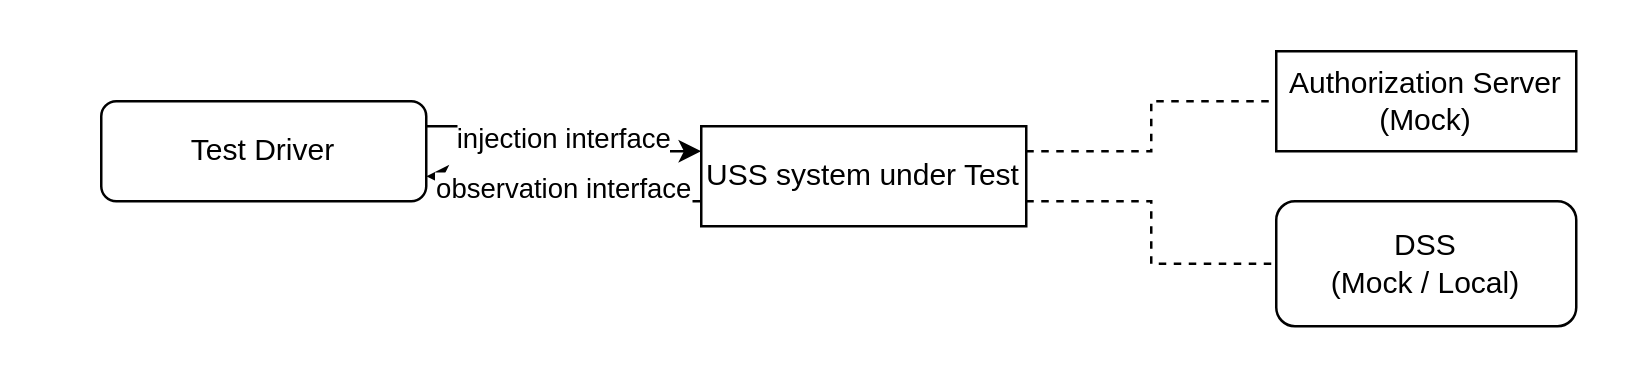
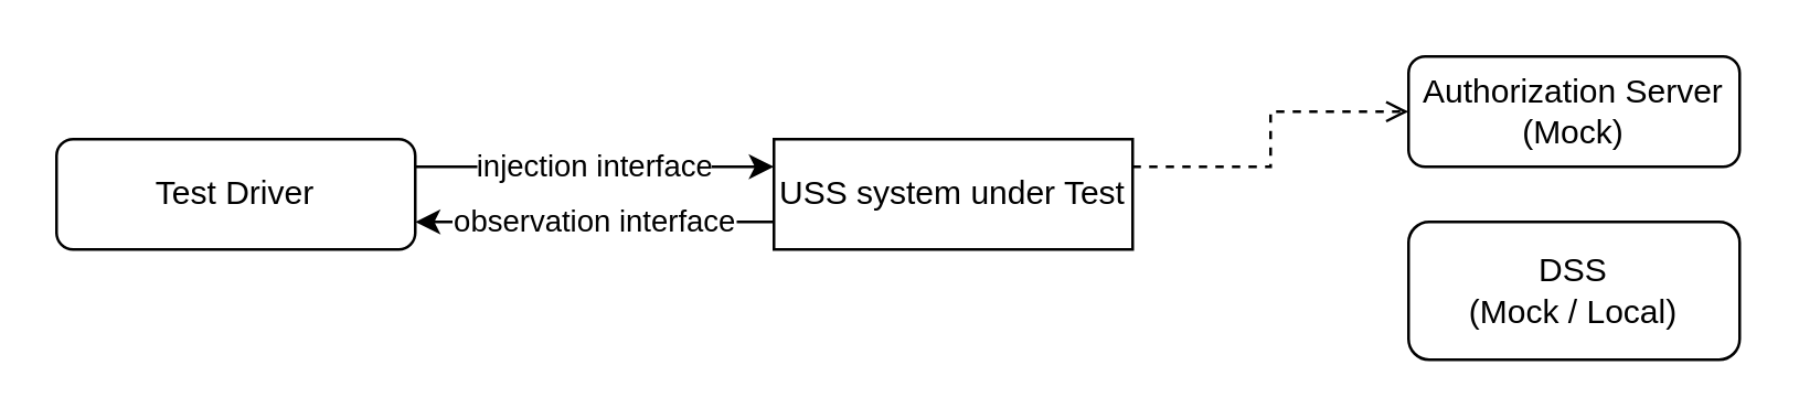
  <mxCell id="0" />
  <mxCell id="1" parent="0" />
  <mxCell id="2" value="injection interface" style="edgeStyle=orthogonalEdgeStyle;rounded=0;orthogonalLoop=1;jettySize=auto;html=1;exitX=1;exitY=0.25;exitDx=0;exitDy=0;entryX=0;entryY=0.25;entryDx=0;entryDy=0;" parent="1" source="3" target="7" edge="1"><mxGeometry relative="1" as="geometry" /></mxCell>
- <mxCell id="3" value="Test Driver" style="rounded=1;whiteSpace=wrap;html=1;" parent="1" vertex="1"><mxGeometry x="40" y="40" width="130" height="40" as="geometry" /></mxCell>
+ <mxCell id="3" value="Test Driver" style="rounded=1;whiteSpace=wrap;html=1;" parent="1" vertex="1"><mxGeometry x="20" y="50" width="130" height="40" as="geometry" /></mxCell>
  <mxCell id="4" value="observation interface" style="edgeStyle=orthogonalEdgeStyle;rounded=0;orthogonalLoop=1;jettySize=auto;html=1;exitX=0;exitY=0.75;exitDx=0;exitDy=0;entryX=1;entryY=0.75;entryDx=0;entryDy=0;" parent="1" source="7" target="3" edge="1"><mxGeometry relative="1" as="geometry" /></mxCell>
- <mxCell id="5" style="edgeStyle=orthogonalEdgeStyle;rounded=0;orthogonalLoop=1;jettySize=auto;html=1;exitX=1;exitY=0.25;exitDx=0;exitDy=0;entryX=0;entryY=0.5;entryDx=0;entryDy=0;endArrow=none;endFill=0;dashed=1;" parent="1" source="7" target="8" edge="1"><mxGeometry relative="1" as="geometry" /></mxCell>
- <mxCell id="6" style="edgeStyle=orthogonalEdgeStyle;rounded=0;orthogonalLoop=1;jettySize=auto;html=1;exitX=1;exitY=0.75;exitDx=0;exitDy=0;entryX=0;entryY=0.5;entryDx=0;entryDy=0;endArrow=none;endFill=0;dashed=1;" parent="1" source="7" target="9" edge="1"><mxGeometry relative="1" as="geometry" /></mxCell>
+ <mxCell id="5" style="edgeStyle=orthogonalEdgeStyle;rounded=0;orthogonalLoop=1;jettySize=auto;html=1;exitX=1;exitY=0.25;exitDx=0;exitDy=0;entryX=0;entryY=0.5;entryDx=0;entryDy=0;endArrow=open;endFill=0;dashed=1;" parent="1" source="7" target="8" edge="1"><mxGeometry relative="1" as="geometry" /></mxCell>
  <mxCell id="7" value="USS system under Test" style="whiteSpace=wrap;html=1;rounded=0;" parent="1" vertex="1"><mxGeometry x="280" y="50" width="130" height="40" as="geometry" /></mxCell>
- <mxCell id="8" value="Authorization Server&lt;br&gt;(Mock)" style="whiteSpace=wrap;html=1;rounded=0;" parent="1" vertex="1"><mxGeometry x="510" y="20" width="120" height="40" as="geometry" /></mxCell>
+ <mxCell id="8" value="Authorization Server&lt;br&gt;(Mock)" style="rounded=1;whiteSpace=wrap;html=1;" parent="1" vertex="1"><mxGeometry x="510" y="20" width="120" height="40" as="geometry" /></mxCell>
  <mxCell id="9" value="DSS&lt;br&gt;(Mock / Local)" style="rounded=1;whiteSpace=wrap;html=1;" parent="1" vertex="1"><mxGeometry x="510" y="80" width="120" height="50" as="geometry" /></mxCell>
